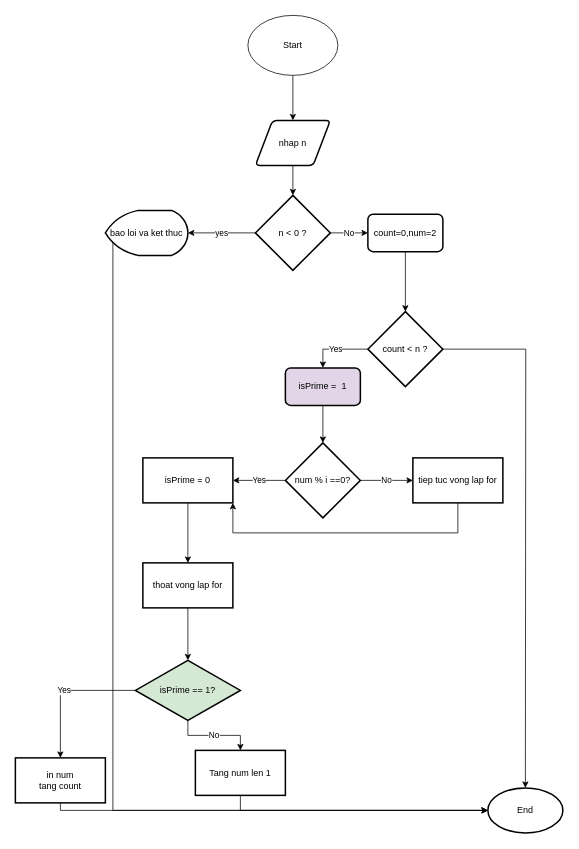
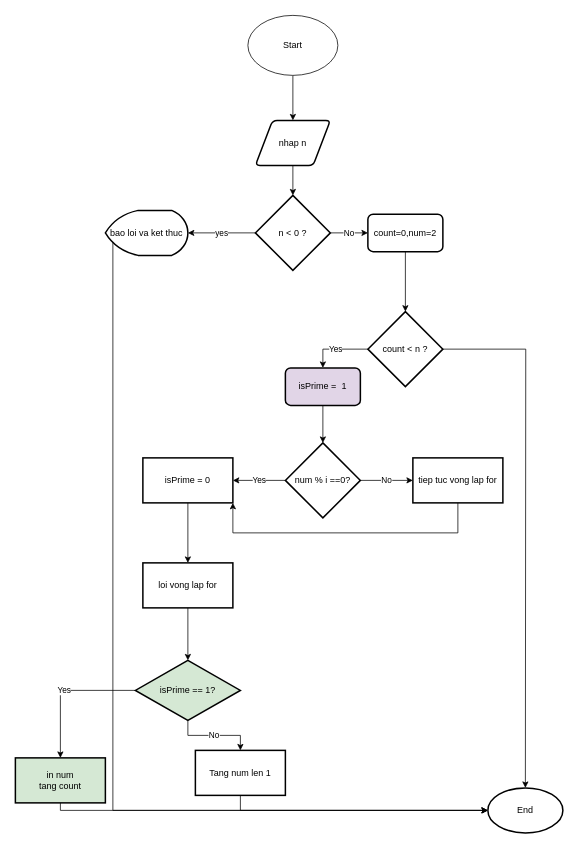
  <mxCell id="0" />
  <mxCell id="1" parent="0" />
  <mxCell id="2" style="edgeStyle=orthogonalEdgeStyle;rounded=0;orthogonalLoop=1;jettySize=auto;html=1;entryX=0.5;entryY=0;entryDx=0;entryDy=0;" edge="1" parent="1" source="3" target="4"><mxGeometry relative="1" as="geometry" /></mxCell>
  <mxCell id="3" value="Start" style="ellipse;whiteSpace=wrap;html=1;" vertex="1" parent="1"><mxGeometry x="330" y="20" width="120" height="80" as="geometry" /></mxCell>
  <mxCell id="4" value="nhap n" style="shape=parallelogram;html=1;strokeWidth=2;perimeter=parallelogramPerimeter;whiteSpace=wrap;rounded=1;arcSize=12;size=0.23;" vertex="1" parent="1"><mxGeometry x="340" y="160" width="100" height="60" as="geometry" /></mxCell>
  <mxCell id="5" value="No" style="edgeStyle=orthogonalEdgeStyle;rounded=0;orthogonalLoop=1;jettySize=auto;html=1;entryX=0;entryY=0.5;entryDx=0;entryDy=0;" edge="1" parent="1" source="6" target="11"><mxGeometry relative="1" as="geometry" /></mxCell>
  <mxCell id="6" value="n &amp;lt; 0 ?" style="strokeWidth=2;html=1;shape=mxgraph.flowchart.decision;whiteSpace=wrap;" vertex="1" parent="1"><mxGeometry x="340" y="260" width="100" height="100" as="geometry" /></mxCell>
  <mxCell id="7" style="edgeStyle=orthogonalEdgeStyle;rounded=0;orthogonalLoop=1;jettySize=auto;html=1;entryX=0.5;entryY=0;entryDx=0;entryDy=0;entryPerimeter=0;" edge="1" parent="1" source="4" target="6"><mxGeometry relative="1" as="geometry" /></mxCell>
  <mxCell id="8" style="edgeStyle=orthogonalEdgeStyle;rounded=0;orthogonalLoop=1;jettySize=auto;html=1;entryX=0;entryY=0.5;entryDx=0;entryDy=0;entryPerimeter=0;exitX=0;exitY=0.5;exitDx=0;exitDy=0;exitPerimeter=0;" edge="1" parent="1" source="9" target="34"><mxGeometry relative="1" as="geometry"><mxPoint x="160" y="1080" as="targetPoint" /><Array as="points"><mxPoint x="150" y="310" /><mxPoint x="150" y="1080" /></Array></mxGeometry></mxCell>
  <mxCell id="9" value="bao loi va ket thuc" style="strokeWidth=2;html=1;shape=mxgraph.flowchart.display;whiteSpace=wrap;" vertex="1" parent="1"><mxGeometry x="140" y="280" width="110" height="60" as="geometry" /></mxCell>
  <mxCell id="10" value="yes" style="edgeStyle=orthogonalEdgeStyle;rounded=0;orthogonalLoop=1;jettySize=auto;html=1;entryX=1;entryY=0.5;entryDx=0;entryDy=0;entryPerimeter=0;" edge="1" parent="1" source="6" target="9"><mxGeometry relative="1" as="geometry" /></mxCell>
  <mxCell id="11" value="count=0,num=2" style="rounded=1;whiteSpace=wrap;html=1;absoluteArcSize=1;arcSize=14;strokeWidth=2;" vertex="1" parent="1"><mxGeometry x="490" y="285" width="100" height="50" as="geometry" /></mxCell>
  <mxCell id="12" style="edgeStyle=orthogonalEdgeStyle;rounded=0;orthogonalLoop=1;jettySize=auto;html=1;" edge="1" parent="1" source="14"><mxGeometry relative="1" as="geometry"><mxPoint x="700" y="1050" as="targetPoint" /></mxGeometry></mxCell>
  <mxCell id="13" value="Yes" style="edgeStyle=orthogonalEdgeStyle;rounded=0;orthogonalLoop=1;jettySize=auto;html=1;entryX=0.5;entryY=0;entryDx=0;entryDy=0;" edge="1" parent="1" source="14" target="16"><mxGeometry relative="1" as="geometry" /></mxCell>
  <mxCell id="14" value="count &amp;lt; n ?" style="strokeWidth=2;html=1;shape=mxgraph.flowchart.decision;whiteSpace=wrap;" vertex="1" parent="1"><mxGeometry x="490" y="415" width="100" height="100" as="geometry" /></mxCell>
  <mxCell id="15" style="edgeStyle=orthogonalEdgeStyle;rounded=0;orthogonalLoop=1;jettySize=auto;html=1;entryX=0.5;entryY=0;entryDx=0;entryDy=0;entryPerimeter=0;" edge="1" parent="1" source="11" target="14"><mxGeometry relative="1" as="geometry" /></mxCell>
  <mxCell id="16" value="isPrime =&amp;nbsp; 1" style="rounded=1;whiteSpace=wrap;html=1;absoluteArcSize=1;arcSize=14;strokeWidth=2;fillColor=#e1d5e7;" vertex="1" parent="1"><mxGeometry x="380" y="490" width="100" height="50" as="geometry" /></mxCell>
  <mxCell id="17" value="Yes" style="edgeStyle=orthogonalEdgeStyle;rounded=0;orthogonalLoop=1;jettySize=auto;html=1;" edge="1" parent="1" source="19" target="22"><mxGeometry relative="1" as="geometry" /></mxCell>
  <mxCell id="18" value="No" style="edgeStyle=orthogonalEdgeStyle;rounded=0;orthogonalLoop=1;jettySize=auto;html=1;" edge="1" parent="1" source="19" target="24"><mxGeometry relative="1" as="geometry" /></mxCell>
  <mxCell id="19" value="num % i ==0?" style="strokeWidth=2;html=1;shape=mxgraph.flowchart.decision;whiteSpace=wrap;" vertex="1" parent="1"><mxGeometry x="380" y="590" width="100" height="100" as="geometry" /></mxCell>
  <mxCell id="20" style="edgeStyle=orthogonalEdgeStyle;rounded=0;orthogonalLoop=1;jettySize=auto;html=1;entryX=0.5;entryY=0;entryDx=0;entryDy=0;entryPerimeter=0;" edge="1" parent="1" source="16" target="19"><mxGeometry relative="1" as="geometry" /></mxCell>
  <mxCell id="21" value="" style="edgeStyle=orthogonalEdgeStyle;rounded=0;orthogonalLoop=1;jettySize=auto;html=1;" edge="1" parent="1" source="22" target="26"><mxGeometry relative="1" as="geometry" /></mxCell>
  <mxCell id="22" value="isPrime = 0" style="whiteSpace=wrap;html=1;strokeWidth=2;" vertex="1" parent="1"><mxGeometry x="190" y="610" width="120" height="60" as="geometry" /></mxCell>
  <mxCell id="23" style="edgeStyle=orthogonalEdgeStyle;rounded=0;orthogonalLoop=1;jettySize=auto;html=1;entryX=1;entryY=1;entryDx=0;entryDy=0;" edge="1" parent="1" source="24" target="22"><mxGeometry relative="1" as="geometry"><Array as="points"><mxPoint x="610" y="710" /><mxPoint x="310" y="710" /></Array></mxGeometry></mxCell>
  <mxCell id="24" value="tiep tuc vong lap for" style="whiteSpace=wrap;html=1;strokeWidth=2;" vertex="1" parent="1"><mxGeometry x="550" y="610" width="120" height="60" as="geometry" /></mxCell>
  <mxCell id="25" value="" style="edgeStyle=orthogonalEdgeStyle;rounded=0;orthogonalLoop=1;jettySize=auto;html=1;" edge="1" parent="1" source="26" target="29"><mxGeometry relative="1" as="geometry" /></mxCell>
- <mxCell id="26" value="thoat vong lap for" style="whiteSpace=wrap;html=1;strokeWidth=2;" vertex="1" parent="1"><mxGeometry x="190" y="750" width="120" height="60" as="geometry" /></mxCell>
+ <mxCell id="26" value="loi vong lap for" style="whiteSpace=wrap;html=1;strokeWidth=2;" vertex="1" parent="1"><mxGeometry x="190" y="750" width="120" height="60" as="geometry" /></mxCell>
  <mxCell id="27" value="Yes" style="edgeStyle=orthogonalEdgeStyle;rounded=0;orthogonalLoop=1;jettySize=auto;html=1;" edge="1" parent="1" source="29" target="31"><mxGeometry relative="1" as="geometry" /></mxCell>
  <mxCell id="28" value="No" style="edgeStyle=orthogonalEdgeStyle;rounded=0;orthogonalLoop=1;jettySize=auto;html=1;" edge="1" parent="1" source="29" target="33"><mxGeometry relative="1" as="geometry" /></mxCell>
  <mxCell id="29" value="isPrime == 1?" style="rhombus;whiteSpace=wrap;html=1;strokeWidth=2;fillColor=#d5e8d4;" vertex="1" parent="1"><mxGeometry x="180" y="880" width="140" height="80" as="geometry" /></mxCell>
  <mxCell id="30" style="edgeStyle=orthogonalEdgeStyle;rounded=0;orthogonalLoop=1;jettySize=auto;html=1;" edge="1" parent="1" source="31" target="34"><mxGeometry relative="1" as="geometry"><Array as="points"><mxPoint x="80" y="1080" /></Array></mxGeometry></mxCell>
- <mxCell id="31" value="in num&lt;div&gt;tang count&lt;/div&gt;" style="whiteSpace=wrap;html=1;strokeWidth=2;" vertex="1" parent="1"><mxGeometry y="1010" width="120" height="60" as="geometry" x="20" /></mxCell>
+ <mxCell id="31" value="in num&lt;div&gt;tang count&lt;/div&gt;" style="whiteSpace=wrap;html=1;strokeWidth=2;fillColor=#d5e8d4;" vertex="1" parent="1"><mxGeometry y="1010" width="120" height="60" as="geometry" x="20" /></mxCell>
  <mxCell id="32" style="edgeStyle=orthogonalEdgeStyle;rounded=0;orthogonalLoop=1;jettySize=auto;html=1;" edge="1" parent="1" source="33" target="34"><mxGeometry relative="1" as="geometry"><Array as="points"><mxPoint x="320" y="1080" /></Array></mxGeometry></mxCell>
  <mxCell id="33" value="Tang num len 1" style="whiteSpace=wrap;html=1;strokeWidth=2;" vertex="1" parent="1"><mxGeometry x="260" y="1000" width="120" height="60" as="geometry" /></mxCell>
  <mxCell id="34" value="End" style="strokeWidth=2;html=1;shape=mxgraph.flowchart.start_1;whiteSpace=wrap;" vertex="1" parent="1"><mxGeometry x="650" y="1050" width="100" height="60" as="geometry" /></mxCell>
